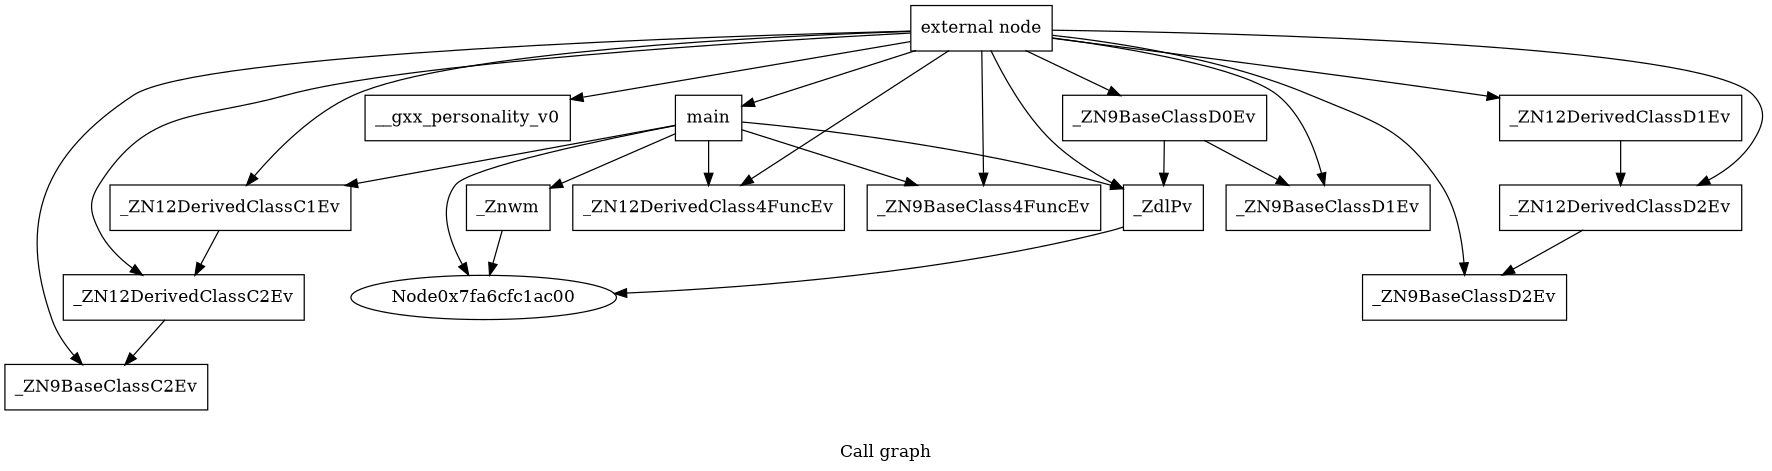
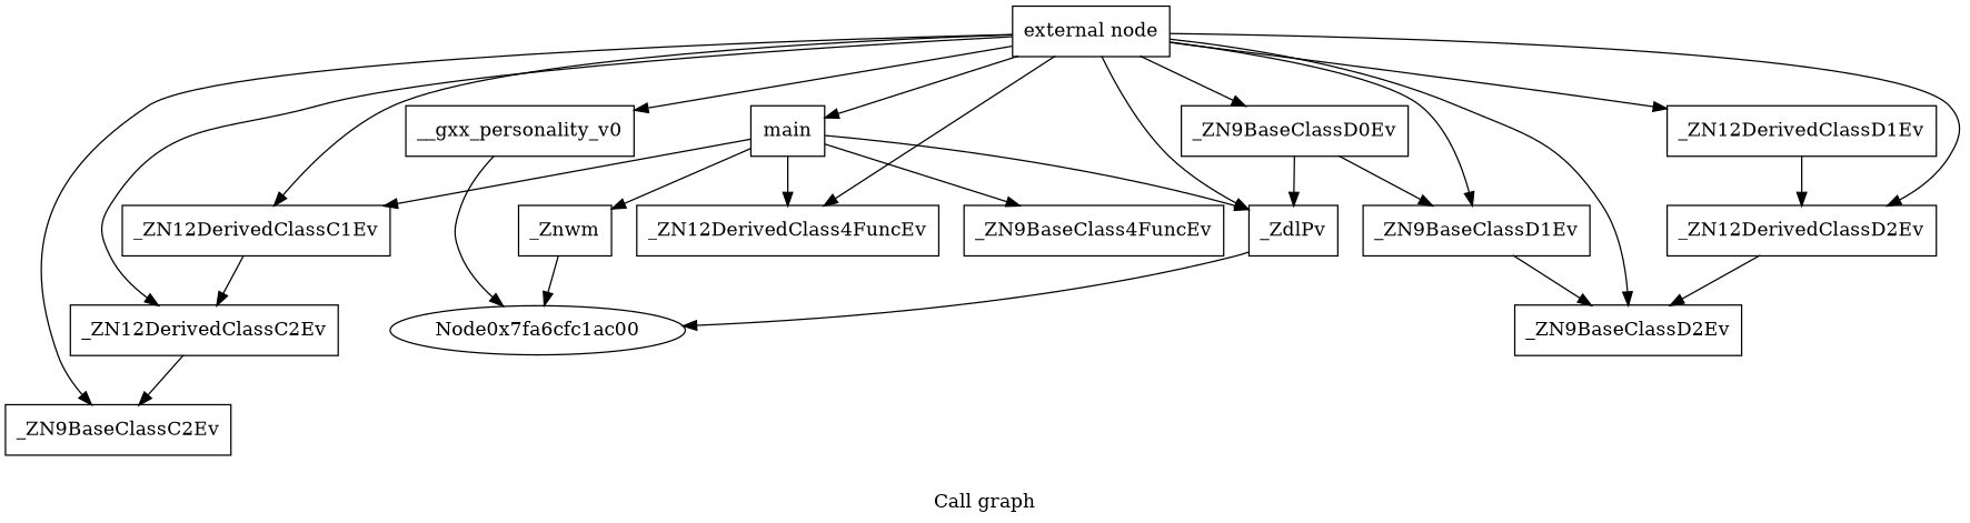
  digraph {
    label="Call graph"
    node [shape=record]
    n1 [label="{external node}"]
    n2 [label="{main}"]
    n3 [label="{_ZN12DerivedClassC1Ev}"]
    n4 [label="{__gxx_personality_v0}"]
    n5 [label="{_ZdlPv}"]
    n6 [label="{_ZN12DerivedClassC2Ev}"]
    n7 [label="{_ZN9BaseClassC2Ev}"]
    n8 [label="{_ZN12DerivedClassD1Ev}"]
    n9 [label="{_ZN12DerivedClass4FuncEv}"]
    n10 [label="{_ZN9BaseClassD1Ev}"]
    n11 [label="{_ZN9BaseClassD0Ev}"]
    n12 [label="{_ZN9BaseClass4FuncEv}"]
    n13 [label="{_ZN9BaseClassD2Ev}"]
    n14 [label="{_ZN12DerivedClassD2Ev}"]
    n15 [label="{_Znwm}"]
    Node0x7fa6cfc1ac00 [shape=""]
    n1 -> n2
    n1 -> n3
    n1 -> n4
    n1 -> n5
    n1 -> n6
    n1 -> n7
    n1 -> n8
    n1 -> n9
    n1 -> n10
    n1 -> n11
-   n1 -> n12
    n1 -> n13
    n1 -> n14
    n2 -> n3
    n2 -> n5
    n2 -> n9
    n2 -> n12
    n2 -> n15
    n3 -> n6
-   n2 -> Node0x7fa6cfc1ac00
+   n4 -> Node0x7fa6cfc1ac00
    n5 -> Node0x7fa6cfc1ac00
    n6 -> n7
    n8 -> n14
+   n10 -> n13
    n11 -> n5
    n11 -> n10
    n14 -> n13
    n15 -> Node0x7fa6cfc1ac00
  }
